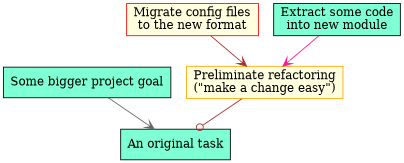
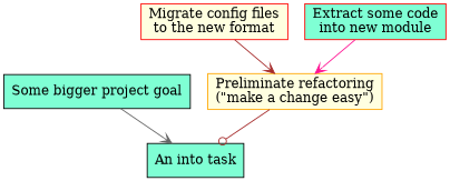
  digraph {
    node [fillcolor=aquamarine shape=box style=filled]
    edge [arrowhead=vee color=brown]
    n1 [label="Some bigger project goal"]
-   n2 [label="An original task"]
+   n2 [label="An into task"]
    n3 [color=orange fillcolor=lightyellow label="Preliminate refactoring\n(&quot;make a change easy&quot;)"]
    n4 [color=red fillcolor=lightyellow label="Migrate config files\nto the new format"]
-   n5 [color=black label="Extract some code\ninto new module"]
+   n5 [color=red label="Extract some code\ninto new module"]
    n1 -> n2 [color=gray40]
    n3 -> n2 [arrowhead=odot]
    n4 -> n3
    n5 -> n3 [color=deeppink]
  }
